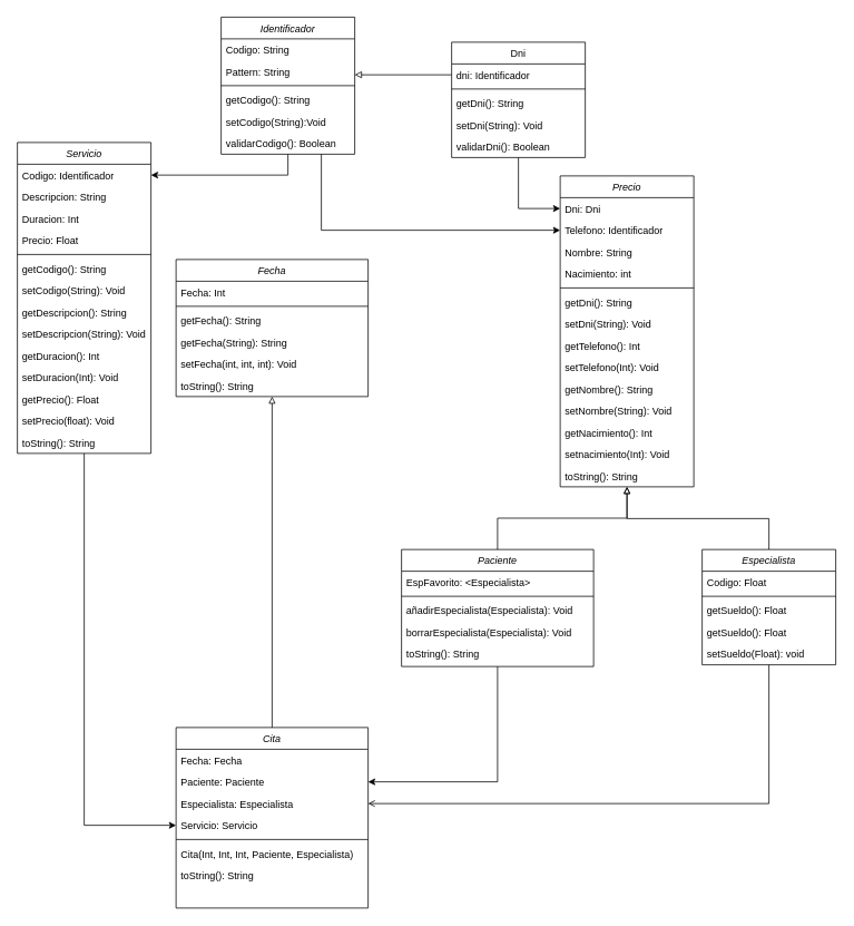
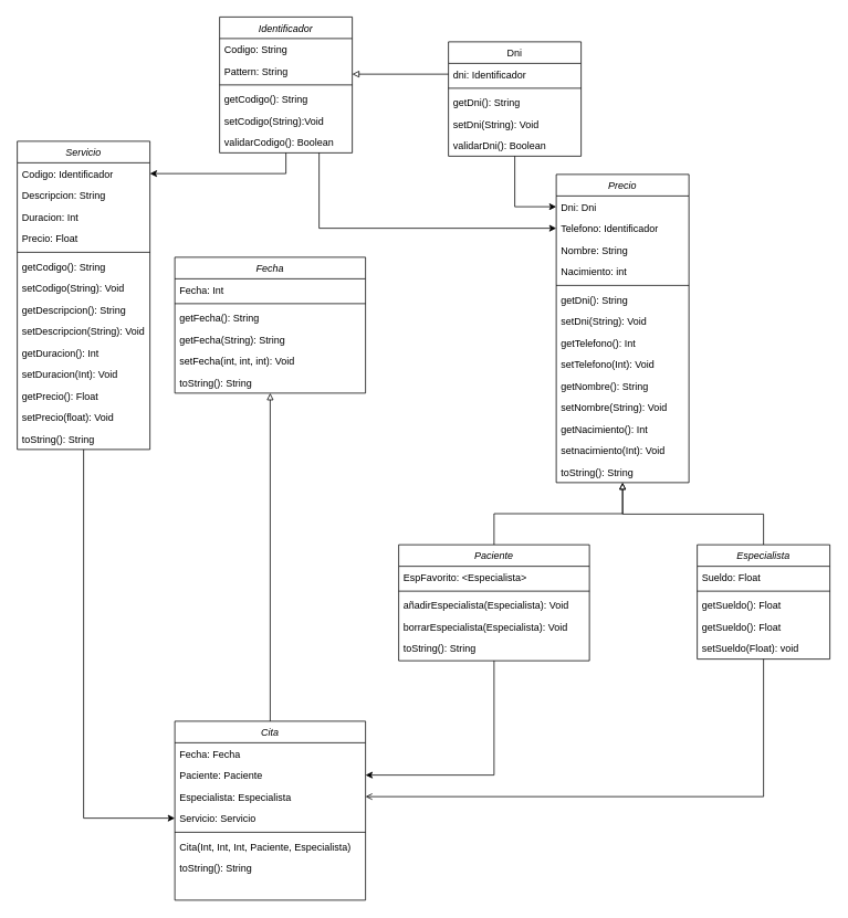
  <mxCell id="0" />
  <mxCell id="1" parent="0" />
  <mxCell id="2" style="edgeStyle=orthogonalEdgeStyle;rounded=0;orthogonalLoop=1;jettySize=auto;html=1;entryX=0;entryY=0.5;entryDx=0;entryDy=0;endArrow=none;endFill=0;startArrow=block;startFill=0;" parent="1" source="5" target="14" edge="1"><mxGeometry relative="1" as="geometry"><mxPoint x="500" y="100" as="targetPoint" /><Array as="points"><mxPoint x="415" y="90" /><mxPoint x="415" y="89" /></Array></mxGeometry></mxCell>
  <mxCell id="3" style="edgeStyle=orthogonalEdgeStyle;rounded=0;orthogonalLoop=1;jettySize=auto;html=1;exitX=0.75;exitY=1;exitDx=0;exitDy=0;entryX=0;entryY=0.5;entryDx=0;entryDy=0;" parent="1" source="5" target="22" edge="1"><mxGeometry relative="1" as="geometry"><Array as="points"><mxPoint x="384" y="275" /></Array></mxGeometry></mxCell>
  <mxCell id="4" style="edgeStyle=orthogonalEdgeStyle;rounded=0;orthogonalLoop=1;jettySize=auto;html=1;exitX=0.5;exitY=1;exitDx=0;exitDy=0;entryX=1;entryY=0.5;entryDx=0;entryDy=0;" edge="1" parent="1" source="5" target="37"><mxGeometry relative="1" as="geometry" /></mxCell>
  <mxCell id="5" value="Identificador" style="swimlane;fontStyle=2;align=center;verticalAlign=top;childLayout=stackLayout;horizontal=1;startSize=26;horizontalStack=0;resizeParent=1;resizeLast=0;collapsible=1;marginBottom=0;rounded=0;shadow=0;strokeWidth=1;" parent="1" vertex="1"><mxGeometry x="264" y="20" width="160" height="164" as="geometry"><mxRectangle x="230" y="140" width="160" height="26" as="alternateBounds" /></mxGeometry></mxCell>
  <mxCell id="6" value="Codigo: String" style="text;align=left;verticalAlign=top;spacingLeft=4;spacingRight=4;overflow=hidden;rotatable=0;points=[[0,0.5],[1,0.5]];portConstraint=eastwest;" parent="5" vertex="1"><mxGeometry y="26" width="160" height="26" as="geometry" /></mxCell>
  <mxCell id="7" value="Pattern: String" style="text;align=left;verticalAlign=top;spacingLeft=4;spacingRight=4;overflow=hidden;rotatable=0;points=[[0,0.5],[1,0.5]];portConstraint=eastwest;rounded=0;shadow=0;html=0;" parent="5" vertex="1"><mxGeometry y="52" width="160" height="26" as="geometry" /></mxCell>
  <mxCell id="8" value="" style="line;html=1;strokeWidth=1;align=left;verticalAlign=middle;spacingTop=-1;spacingLeft=3;spacingRight=3;rotatable=0;labelPosition=right;points=[];portConstraint=eastwest;" parent="5" vertex="1"><mxGeometry y="78" width="160" height="8" as="geometry" /></mxCell>
  <mxCell id="9" value="getCodigo(): String" style="text;align=left;verticalAlign=top;spacingLeft=4;spacingRight=4;overflow=hidden;rotatable=0;points=[[0,0.5],[1,0.5]];portConstraint=eastwest;" vertex="1" parent="5"><mxGeometry y="86" width="160" height="26" as="geometry" /></mxCell>
  <mxCell id="10" value="setCodigo(String):Void" style="text;align=left;verticalAlign=top;spacingLeft=4;spacingRight=4;overflow=hidden;rotatable=0;points=[[0,0.5],[1,0.5]];portConstraint=eastwest;" vertex="1" parent="5"><mxGeometry y="112" width="160" height="26" as="geometry" /></mxCell>
  <mxCell id="11" value="validarCodigo(): Boolean" style="text;align=left;verticalAlign=top;spacingLeft=4;spacingRight=4;overflow=hidden;rotatable=0;points=[[0,0.5],[1,0.5]];portConstraint=eastwest;" vertex="1" parent="5"><mxGeometry y="138" width="160" height="26" as="geometry" /></mxCell>
  <mxCell id="12" style="edgeStyle=orthogonalEdgeStyle;rounded=0;orthogonalLoop=1;jettySize=auto;html=1;exitX=0.5;exitY=1;exitDx=0;exitDy=0;entryX=0;entryY=0.5;entryDx=0;entryDy=0;" edge="1" parent="1" source="13" target="21"><mxGeometry relative="1" as="geometry" /></mxCell>
  <mxCell id="13" value="Dni" style="swimlane;fontStyle=0;align=center;verticalAlign=top;childLayout=stackLayout;horizontal=1;startSize=26;horizontalStack=0;resizeParent=1;resizeLast=0;collapsible=1;marginBottom=0;rounded=0;shadow=0;strokeWidth=1;" parent="1" vertex="1"><mxGeometry x="540" y="50" width="160" height="138" as="geometry"><mxRectangle x="550" y="140" width="160" height="26" as="alternateBounds" /></mxGeometry></mxCell>
  <mxCell id="14" value="dni: Identificador" style="text;align=left;verticalAlign=top;spacingLeft=4;spacingRight=4;overflow=hidden;rotatable=0;points=[[0,0.5],[1,0.5]];portConstraint=eastwest;" parent="13" vertex="1"><mxGeometry y="26" width="160" height="26" as="geometry" /></mxCell>
  <mxCell id="15" value="" style="line;html=1;strokeWidth=1;align=left;verticalAlign=middle;spacingTop=-1;spacingLeft=3;spacingRight=3;rotatable=0;labelPosition=right;points=[];portConstraint=eastwest;" parent="13" vertex="1"><mxGeometry y="52" width="160" height="8" as="geometry" /></mxCell>
  <mxCell id="16" value="getDni(): String" style="text;align=left;verticalAlign=top;spacingLeft=4;spacingRight=4;overflow=hidden;rotatable=0;points=[[0,0.5],[1,0.5]];portConstraint=eastwest;" parent="13" vertex="1"><mxGeometry y="60" width="160" height="26" as="geometry" /></mxCell>
  <mxCell id="17" value="setDni(String): Void" style="text;align=left;verticalAlign=top;spacingLeft=4;spacingRight=4;overflow=hidden;rotatable=0;points=[[0,0.5],[1,0.5]];portConstraint=eastwest;" vertex="1" parent="13"><mxGeometry y="86" width="160" height="26" as="geometry" /></mxCell>
  <mxCell id="18" value="validarDni(): Boolean" style="text;align=left;verticalAlign=top;spacingLeft=4;spacingRight=4;overflow=hidden;rotatable=0;points=[[0,0.5],[1,0.5]];portConstraint=eastwest;" vertex="1" parent="13"><mxGeometry y="112" width="160" height="26" as="geometry" /></mxCell>
  <mxCell id="19" value="" style="edgeStyle=orthogonalEdgeStyle;rounded=0;orthogonalLoop=1;jettySize=auto;html=1;endArrow=none;endFill=0;startArrow=block;startFill=0;entryX=0.5;entryY=0;entryDx=0;entryDy=0;" parent="1" source="20" target="52" edge="1"><mxGeometry relative="1" as="geometry"><Array as="points"><mxPoint x="750" y="620" /><mxPoint x="920" y="620" /></Array></mxGeometry></mxCell>
  <mxCell id="20" value="Precio" style="swimlane;fontStyle=2;align=center;verticalAlign=top;childLayout=stackLayout;horizontal=1;startSize=26;horizontalStack=0;resizeParent=1;resizeLast=0;collapsible=1;marginBottom=0;rounded=0;shadow=0;strokeWidth=1;" parent="1" vertex="1"><mxGeometry x="670" y="210" width="160" height="372" as="geometry"><mxRectangle x="230" y="140" width="160" height="26" as="alternateBounds" /></mxGeometry></mxCell>
  <mxCell id="21" value="Dni: Dni" style="text;align=left;verticalAlign=top;spacingLeft=4;spacingRight=4;overflow=hidden;rotatable=0;points=[[0,0.5],[1,0.5]];portConstraint=eastwest;" parent="20" vertex="1"><mxGeometry y="26" width="160" height="26" as="geometry" /></mxCell>
  <mxCell id="22" value="Telefono: Identificador" style="text;align=left;verticalAlign=top;spacingLeft=4;spacingRight=4;overflow=hidden;rotatable=0;points=[[0,0.5],[1,0.5]];portConstraint=eastwest;" parent="20" vertex="1"><mxGeometry y="52" width="160" height="26" as="geometry" /></mxCell>
  <mxCell id="23" value="Nombre: String" style="text;align=left;verticalAlign=top;spacingLeft=4;spacingRight=4;overflow=hidden;rotatable=0;points=[[0,0.5],[1,0.5]];portConstraint=eastwest;rounded=0;shadow=0;html=0;" parent="20" vertex="1"><mxGeometry y="78" width="160" height="26" as="geometry" /></mxCell>
  <mxCell id="24" value="Nacimiento: int" style="text;align=left;verticalAlign=top;spacingLeft=4;spacingRight=4;overflow=hidden;rotatable=0;points=[[0,0.5],[1,0.5]];portConstraint=eastwest;rounded=0;shadow=0;html=0;" parent="20" vertex="1"><mxGeometry y="104" width="160" height="26" as="geometry" /></mxCell>
  <mxCell id="25" value="" style="line;html=1;strokeWidth=1;align=left;verticalAlign=middle;spacingTop=-1;spacingLeft=3;spacingRight=3;rotatable=0;labelPosition=right;points=[];portConstraint=eastwest;" parent="20" vertex="1"><mxGeometry y="130" width="160" height="8" as="geometry" /></mxCell>
  <mxCell id="26" value="getDni(): String" style="text;align=left;verticalAlign=top;spacingLeft=4;spacingRight=4;overflow=hidden;rotatable=0;points=[[0,0.5],[1,0.5]];portConstraint=eastwest;" parent="20" vertex="1"><mxGeometry y="138" width="160" height="26" as="geometry" /></mxCell>
  <mxCell id="27" value="setDni(String): Void" style="text;align=left;verticalAlign=top;spacingLeft=4;spacingRight=4;overflow=hidden;rotatable=0;points=[[0,0.5],[1,0.5]];portConstraint=eastwest;" vertex="1" parent="20"><mxGeometry y="164" width="160" height="26" as="geometry" /></mxCell>
  <mxCell id="28" value="getTelefono(): Int" style="text;align=left;verticalAlign=top;spacingLeft=4;spacingRight=4;overflow=hidden;rotatable=0;points=[[0,0.5],[1,0.5]];portConstraint=eastwest;" vertex="1" parent="20"><mxGeometry y="190" width="160" height="26" as="geometry" /></mxCell>
  <mxCell id="29" value="setTelefono(Int): Void" style="text;align=left;verticalAlign=top;spacingLeft=4;spacingRight=4;overflow=hidden;rotatable=0;points=[[0,0.5],[1,0.5]];portConstraint=eastwest;" vertex="1" parent="20"><mxGeometry y="216" width="160" height="26" as="geometry" /></mxCell>
  <mxCell id="30" value="getNombre(): String" style="text;align=left;verticalAlign=top;spacingLeft=4;spacingRight=4;overflow=hidden;rotatable=0;points=[[0,0.5],[1,0.5]];portConstraint=eastwest;" vertex="1" parent="20"><mxGeometry y="242" width="160" height="26" as="geometry" /></mxCell>
  <mxCell id="31" value="setNombre(String): Void" style="text;align=left;verticalAlign=top;spacingLeft=4;spacingRight=4;overflow=hidden;rotatable=0;points=[[0,0.5],[1,0.5]];portConstraint=eastwest;" vertex="1" parent="20"><mxGeometry y="268" width="160" height="26" as="geometry" /></mxCell>
  <mxCell id="32" value="getNacimiento(): Int" style="text;align=left;verticalAlign=top;spacingLeft=4;spacingRight=4;overflow=hidden;rotatable=0;points=[[0,0.5],[1,0.5]];portConstraint=eastwest;" vertex="1" parent="20"><mxGeometry y="294" width="160" height="26" as="geometry" /></mxCell>
  <mxCell id="33" value="setnacimiento(Int): Void" style="text;align=left;verticalAlign=top;spacingLeft=4;spacingRight=4;overflow=hidden;rotatable=0;points=[[0,0.5],[1,0.5]];portConstraint=eastwest;" vertex="1" parent="20"><mxGeometry y="320" width="160" height="26" as="geometry" /></mxCell>
  <mxCell id="34" value="toString(): String" style="text;align=left;verticalAlign=top;spacingLeft=4;spacingRight=4;overflow=hidden;rotatable=0;points=[[0,0.5],[1,0.5]];portConstraint=eastwest;" vertex="1" parent="20"><mxGeometry y="346" width="160" height="26" as="geometry" /></mxCell>
  <mxCell id="35" style="edgeStyle=orthogonalEdgeStyle;rounded=0;orthogonalLoop=1;jettySize=auto;html=1;exitX=0.5;exitY=1;exitDx=0;exitDy=0;entryX=0;entryY=0.5;entryDx=0;entryDy=0;" edge="1" parent="1" source="36" target="70"><mxGeometry relative="1" as="geometry" /></mxCell>
  <mxCell id="36" value="Servicio" style="swimlane;fontStyle=2;align=center;verticalAlign=top;childLayout=stackLayout;horizontal=1;startSize=26;horizontalStack=0;resizeParent=1;resizeLast=0;collapsible=1;marginBottom=0;rounded=0;shadow=0;strokeWidth=1;" parent="1" vertex="1"><mxGeometry x="20" y="170" width="160" height="372" as="geometry"><mxRectangle x="230" y="140" width="160" height="26" as="alternateBounds" /></mxGeometry></mxCell>
  <mxCell id="37" value="Codigo: Identificador" style="text;align=left;verticalAlign=top;spacingLeft=4;spacingRight=4;overflow=hidden;rotatable=0;points=[[0,0.5],[1,0.5]];portConstraint=eastwest;" parent="36" vertex="1"><mxGeometry y="26" width="160" height="26" as="geometry" /></mxCell>
  <mxCell id="38" value="Descripcion: String" style="text;align=left;verticalAlign=top;spacingLeft=4;spacingRight=4;overflow=hidden;rotatable=0;points=[[0,0.5],[1,0.5]];portConstraint=eastwest;rounded=0;shadow=0;html=0;" parent="36" vertex="1"><mxGeometry y="52" width="160" height="26" as="geometry" /></mxCell>
  <mxCell id="39" value="Duracion: Int" style="text;align=left;verticalAlign=top;spacingLeft=4;spacingRight=4;overflow=hidden;rotatable=0;points=[[0,0.5],[1,0.5]];portConstraint=eastwest;rounded=0;shadow=0;html=0;" parent="36" vertex="1"><mxGeometry y="78" width="160" height="26" as="geometry" /></mxCell>
  <mxCell id="40" value="Precio: Float" style="text;align=left;verticalAlign=top;spacingLeft=4;spacingRight=4;overflow=hidden;rotatable=0;points=[[0,0.5],[1,0.5]];portConstraint=eastwest;rounded=0;shadow=0;html=0;" parent="36" vertex="1"><mxGeometry y="104" width="160" height="26" as="geometry" /></mxCell>
  <mxCell id="41" value="" style="line;html=1;strokeWidth=1;align=left;verticalAlign=middle;spacingTop=-1;spacingLeft=3;spacingRight=3;rotatable=0;labelPosition=right;points=[];portConstraint=eastwest;" parent="36" vertex="1"><mxGeometry y="130" width="160" height="8" as="geometry" /></mxCell>
  <mxCell id="42" value="getCodigo(): String" style="text;align=left;verticalAlign=top;spacingLeft=4;spacingRight=4;overflow=hidden;rotatable=0;points=[[0,0.5],[1,0.5]];portConstraint=eastwest;" parent="36" vertex="1"><mxGeometry y="138" width="160" height="26" as="geometry" /></mxCell>
  <mxCell id="43" value="setCodigo(String): Void" style="text;align=left;verticalAlign=top;spacingLeft=4;spacingRight=4;overflow=hidden;rotatable=0;points=[[0,0.5],[1,0.5]];portConstraint=eastwest;" vertex="1" parent="36"><mxGeometry y="164" width="160" height="26" as="geometry" /></mxCell>
  <mxCell id="44" value="getDescripcion(): String" style="text;align=left;verticalAlign=top;spacingLeft=4;spacingRight=4;overflow=hidden;rotatable=0;points=[[0,0.5],[1,0.5]];portConstraint=eastwest;" vertex="1" parent="36"><mxGeometry y="190" width="160" height="26" as="geometry" /></mxCell>
  <mxCell id="45" value="setDescripcion(String): Void" style="text;align=left;verticalAlign=top;spacingLeft=4;spacingRight=4;overflow=hidden;rotatable=0;points=[[0,0.5],[1,0.5]];portConstraint=eastwest;" vertex="1" parent="36"><mxGeometry y="216" width="160" height="26" as="geometry" /></mxCell>
  <mxCell id="46" value="getDuracion(): Int" style="text;align=left;verticalAlign=top;spacingLeft=4;spacingRight=4;overflow=hidden;rotatable=0;points=[[0,0.5],[1,0.5]];portConstraint=eastwest;" vertex="1" parent="36"><mxGeometry y="242" width="160" height="26" as="geometry" /></mxCell>
  <mxCell id="47" value="setDuracion(Int): Void" style="text;align=left;verticalAlign=top;spacingLeft=4;spacingRight=4;overflow=hidden;rotatable=0;points=[[0,0.5],[1,0.5]];portConstraint=eastwest;" vertex="1" parent="36"><mxGeometry y="268" width="160" height="26" as="geometry" /></mxCell>
  <mxCell id="48" value="getPrecio(): Float" style="text;align=left;verticalAlign=top;spacingLeft=4;spacingRight=4;overflow=hidden;rotatable=0;points=[[0,0.5],[1,0.5]];portConstraint=eastwest;" vertex="1" parent="36"><mxGeometry y="294" width="160" height="26" as="geometry" /></mxCell>
  <mxCell id="49" value="setPrecio(float): Void" style="text;align=left;verticalAlign=top;spacingLeft=4;spacingRight=4;overflow=hidden;rotatable=0;points=[[0,0.5],[1,0.5]];portConstraint=eastwest;" vertex="1" parent="36"><mxGeometry y="320" width="160" height="26" as="geometry" /></mxCell>
  <mxCell id="50" value="toString(): String" style="text;align=left;verticalAlign=top;spacingLeft=4;spacingRight=4;overflow=hidden;rotatable=0;points=[[0,0.5],[1,0.5]];portConstraint=eastwest;" parent="36" vertex="1"><mxGeometry y="346" width="160" height="26" as="geometry" /></mxCell>
  <mxCell id="51" style="edgeStyle=orthogonalEdgeStyle;rounded=0;orthogonalLoop=1;jettySize=auto;html=1;exitX=0.5;exitY=1;exitDx=0;exitDy=0;entryX=1;entryY=0.5;entryDx=0;entryDy=0;endArrow=open;" edge="1" parent="1" source="52" target="69"><mxGeometry relative="1" as="geometry" /></mxCell>
  <mxCell id="52" value="Especialista" style="swimlane;fontStyle=2;align=center;verticalAlign=top;childLayout=stackLayout;horizontal=1;startSize=26;horizontalStack=0;resizeParent=1;resizeLast=0;collapsible=1;marginBottom=0;rounded=0;shadow=0;strokeWidth=1;" parent="1" vertex="1"><mxGeometry x="840" y="657" width="160" height="138" as="geometry"><mxRectangle x="230" y="140" width="160" height="26" as="alternateBounds" /></mxGeometry></mxCell>
- <mxCell id="53" value="Codigo: Float" style="text;align=left;verticalAlign=top;spacingLeft=4;spacingRight=4;overflow=hidden;rotatable=0;points=[[0,0.5],[1,0.5]];portConstraint=eastwest;" parent="52" vertex="1"><mxGeometry y="26" width="160" height="26" as="geometry" /></mxCell>
+ <mxCell id="53" value="Sueldo: Float" style="text;align=left;verticalAlign=top;spacingLeft=4;spacingRight=4;overflow=hidden;rotatable=0;points=[[0,0.5],[1,0.5]];portConstraint=eastwest;" parent="52" vertex="1"><mxGeometry y="26" width="160" height="26" as="geometry" /></mxCell>
  <mxCell id="54" value="" style="line;html=1;strokeWidth=1;align=left;verticalAlign=middle;spacingTop=-1;spacingLeft=3;spacingRight=3;rotatable=0;labelPosition=right;points=[];portConstraint=eastwest;" parent="52" vertex="1"><mxGeometry y="52" width="160" height="8" as="geometry" /></mxCell>
  <mxCell id="55" value="getSueldo(): Float" style="text;align=left;verticalAlign=top;spacingLeft=4;spacingRight=4;overflow=hidden;rotatable=0;points=[[0,0.5],[1,0.5]];portConstraint=eastwest;" vertex="1" parent="52"><mxGeometry y="60" width="160" height="26" as="geometry" /></mxCell>
  <mxCell id="56" value="getSueldo(): Float" style="text;align=left;verticalAlign=top;spacingLeft=4;spacingRight=4;overflow=hidden;rotatable=0;points=[[0,0.5],[1,0.5]];portConstraint=eastwest;" parent="52" vertex="1"><mxGeometry y="86" width="160" height="26" as="geometry" /></mxCell>
  <mxCell id="57" value="setSueldo(Float): void" style="text;align=left;verticalAlign=top;spacingLeft=4;spacingRight=4;overflow=hidden;rotatable=0;points=[[0,0.5],[1,0.5]];portConstraint=eastwest;" vertex="1" parent="52"><mxGeometry y="112" width="160" height="26" as="geometry" /></mxCell>
  <mxCell id="58" style="edgeStyle=orthogonalEdgeStyle;rounded=0;orthogonalLoop=1;jettySize=auto;html=1;exitX=0.5;exitY=0;exitDx=0;exitDy=0;entryX=0.5;entryY=1;entryDx=0;entryDy=0;endArrow=block;endFill=0;" edge="1" parent="1" source="60" target="20"><mxGeometry relative="1" as="geometry" /></mxCell>
  <mxCell id="59" style="edgeStyle=orthogonalEdgeStyle;rounded=0;orthogonalLoop=1;jettySize=auto;html=1;exitX=0.5;exitY=1;exitDx=0;exitDy=0;entryX=1;entryY=0.5;entryDx=0;entryDy=0;" edge="1" parent="1" source="60" target="68"><mxGeometry relative="1" as="geometry" /></mxCell>
  <mxCell id="60" value="Paciente" style="swimlane;fontStyle=2;align=center;verticalAlign=top;childLayout=stackLayout;horizontal=1;startSize=26;horizontalStack=0;resizeParent=1;resizeLast=0;collapsible=1;marginBottom=0;rounded=0;shadow=0;strokeWidth=1;" vertex="1" parent="1"><mxGeometry x="480" y="657" width="230" height="140" as="geometry"><mxRectangle x="230" y="140" width="160" height="26" as="alternateBounds" /></mxGeometry></mxCell>
  <mxCell id="61" value="EspFavorito: &lt;Especialista&gt;" style="text;align=left;verticalAlign=top;spacingLeft=4;spacingRight=4;overflow=hidden;rotatable=0;points=[[0,0.5],[1,0.5]];portConstraint=eastwest;" vertex="1" parent="60"><mxGeometry y="26" width="230" height="26" as="geometry" /></mxCell>
  <mxCell id="62" value="" style="line;html=1;strokeWidth=1;align=left;verticalAlign=middle;spacingTop=-1;spacingLeft=3;spacingRight=3;rotatable=0;labelPosition=right;points=[];portConstraint=eastwest;" vertex="1" parent="60"><mxGeometry y="52" width="230" height="8" as="geometry" /></mxCell>
  <mxCell id="63" value="añadirEspecialista(Especialista): Void" style="text;align=left;verticalAlign=top;spacingLeft=4;spacingRight=4;overflow=hidden;rotatable=0;points=[[0,0.5],[1,0.5]];portConstraint=eastwest;" vertex="1" parent="60"><mxGeometry y="60" width="230" height="26" as="geometry" /></mxCell>
  <mxCell id="64" value="borrarEspecialista(Especialista): Void" style="text;align=left;verticalAlign=top;spacingLeft=4;spacingRight=4;overflow=hidden;rotatable=0;points=[[0,0.5],[1,0.5]];portConstraint=eastwest;" vertex="1" parent="60"><mxGeometry y="86" width="230" height="26" as="geometry" /></mxCell>
  <mxCell id="65" value="toString(): String" style="text;align=left;verticalAlign=top;spacingLeft=4;spacingRight=4;overflow=hidden;rotatable=0;points=[[0,0.5],[1,0.5]];portConstraint=eastwest;" vertex="1" parent="60"><mxGeometry y="112" width="230" height="26" as="geometry" /></mxCell>
  <mxCell id="66" value="Cita" style="swimlane;fontStyle=2;align=center;verticalAlign=top;childLayout=stackLayout;horizontal=1;startSize=26;horizontalStack=0;resizeParent=1;resizeLast=0;collapsible=1;marginBottom=0;rounded=0;shadow=0;strokeWidth=1;" vertex="1" parent="1"><mxGeometry x="210" y="870" width="230" height="216" as="geometry"><mxRectangle x="230" y="140" width="160" height="26" as="alternateBounds" /></mxGeometry></mxCell>
  <mxCell id="67" value="Fecha: Fecha" style="text;align=left;verticalAlign=top;spacingLeft=4;spacingRight=4;overflow=hidden;rotatable=0;points=[[0,0.5],[1,0.5]];portConstraint=eastwest;" vertex="1" parent="66"><mxGeometry y="26" width="230" height="26" as="geometry" /></mxCell>
  <mxCell id="68" value="Paciente: Paciente" style="text;align=left;verticalAlign=top;spacingLeft=4;spacingRight=4;overflow=hidden;rotatable=0;points=[[0,0.5],[1,0.5]];portConstraint=eastwest;" vertex="1" parent="66"><mxGeometry y="52" width="230" height="26" as="geometry" /></mxCell>
  <mxCell id="69" value="Especialista: Especialista" style="text;align=left;verticalAlign=top;spacingLeft=4;spacingRight=4;overflow=hidden;rotatable=0;points=[[0,0.5],[1,0.5]];portConstraint=eastwest;" vertex="1" parent="66"><mxGeometry y="78" width="230" height="26" as="geometry" /></mxCell>
  <mxCell id="70" value="Servicio: Servicio" style="text;align=left;verticalAlign=top;spacingLeft=4;spacingRight=4;overflow=hidden;rotatable=0;points=[[0,0.5],[1,0.5]];portConstraint=eastwest;" vertex="1" parent="66"><mxGeometry y="104" width="230" height="26" as="geometry" /></mxCell>
  <mxCell id="71" value="" style="line;html=1;strokeWidth=1;align=left;verticalAlign=middle;spacingTop=-1;spacingLeft=3;spacingRight=3;rotatable=0;labelPosition=right;points=[];portConstraint=eastwest;" vertex="1" parent="66"><mxGeometry y="130" width="230" height="8" as="geometry" /></mxCell>
  <mxCell id="72" value="Cita(Int, Int, Int, Paciente, Especialista)" style="text;align=left;verticalAlign=top;spacingLeft=4;spacingRight=4;overflow=hidden;rotatable=0;points=[[0,0.5],[1,0.5]];portConstraint=eastwest;" vertex="1" parent="66"><mxGeometry y="138" width="230" height="26" as="geometry" /></mxCell>
  <mxCell id="73" value="toString(): String" style="text;align=left;verticalAlign=top;spacingLeft=4;spacingRight=4;overflow=hidden;rotatable=0;points=[[0,0.5],[1,0.5]];portConstraint=eastwest;" vertex="1" parent="66"><mxGeometry y="164" width="230" height="26" as="geometry" /></mxCell>
  <mxCell id="74" style="edgeStyle=orthogonalEdgeStyle;rounded=0;orthogonalLoop=1;jettySize=auto;html=1;entryX=0.5;entryY=0;entryDx=0;entryDy=0;endArrow=none;endFill=0;startArrow=block;startFill=0;" edge="1" parent="1" source="75" target="66"><mxGeometry relative="1" as="geometry" /></mxCell>
  <mxCell id="75" value="Fecha" style="swimlane;fontStyle=2;align=center;verticalAlign=top;childLayout=stackLayout;horizontal=1;startSize=26;horizontalStack=0;resizeParent=1;resizeLast=0;collapsible=1;marginBottom=0;rounded=0;shadow=0;strokeWidth=1;" vertex="1" parent="1"><mxGeometry x="210" y="310" width="230" height="164" as="geometry"><mxRectangle x="230" y="140" width="160" height="26" as="alternateBounds" /></mxGeometry></mxCell>
  <mxCell id="76" value="Fecha: Int" style="text;align=left;verticalAlign=top;spacingLeft=4;spacingRight=4;overflow=hidden;rotatable=0;points=[[0,0.5],[1,0.5]];portConstraint=eastwest;" vertex="1" parent="75"><mxGeometry y="26" width="230" height="26" as="geometry" /></mxCell>
  <mxCell id="77" value="" style="line;html=1;strokeWidth=1;align=left;verticalAlign=middle;spacingTop=-1;spacingLeft=3;spacingRight=3;rotatable=0;labelPosition=right;points=[];portConstraint=eastwest;" vertex="1" parent="75"><mxGeometry y="52" width="230" height="8" as="geometry" /></mxCell>
  <mxCell id="78" value="getFecha(): String" style="text;align=left;verticalAlign=top;spacingLeft=4;spacingRight=4;overflow=hidden;rotatable=0;points=[[0,0.5],[1,0.5]];portConstraint=eastwest;" vertex="1" parent="75"><mxGeometry y="60" width="230" height="26" as="geometry" /></mxCell>
  <mxCell id="79" value="getFecha(String): String" style="text;align=left;verticalAlign=top;spacingLeft=4;spacingRight=4;overflow=hidden;rotatable=0;points=[[0,0.5],[1,0.5]];portConstraint=eastwest;" vertex="1" parent="75"><mxGeometry y="86" width="230" height="26" as="geometry" /></mxCell>
  <mxCell id="80" value="setFecha(int, int, int): Void" style="text;align=left;verticalAlign=top;spacingLeft=4;spacingRight=4;overflow=hidden;rotatable=0;points=[[0,0.5],[1,0.5]];portConstraint=eastwest;" vertex="1" parent="75"><mxGeometry y="112" width="230" height="26" as="geometry" /></mxCell>
  <mxCell id="81" value="toString(): String" style="text;align=left;verticalAlign=top;spacingLeft=4;spacingRight=4;overflow=hidden;rotatable=0;points=[[0,0.5],[1,0.5]];portConstraint=eastwest;" vertex="1" parent="75"><mxGeometry y="138" width="230" height="26" as="geometry" /></mxCell>
